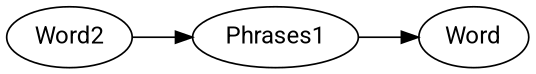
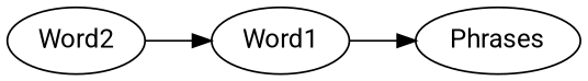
  digraph {
    fontname=Roboto
    rankdir=LR
    node [fontname=Roboto]
    edge [fontname=Roboto]
-   n1 [label=Word]
-   n2 [label=Phrases1]
+   n1 [label=Phrases]
+   n2 [label=Word1]
    n3 [label=Word2]
    n2 -> n1
    n3 -> n2
  }
